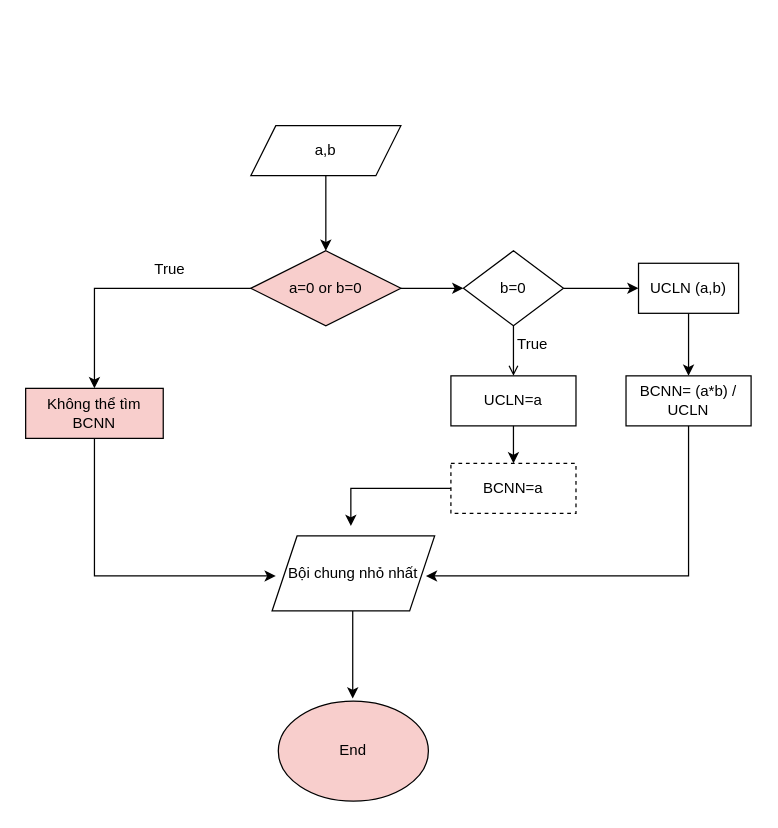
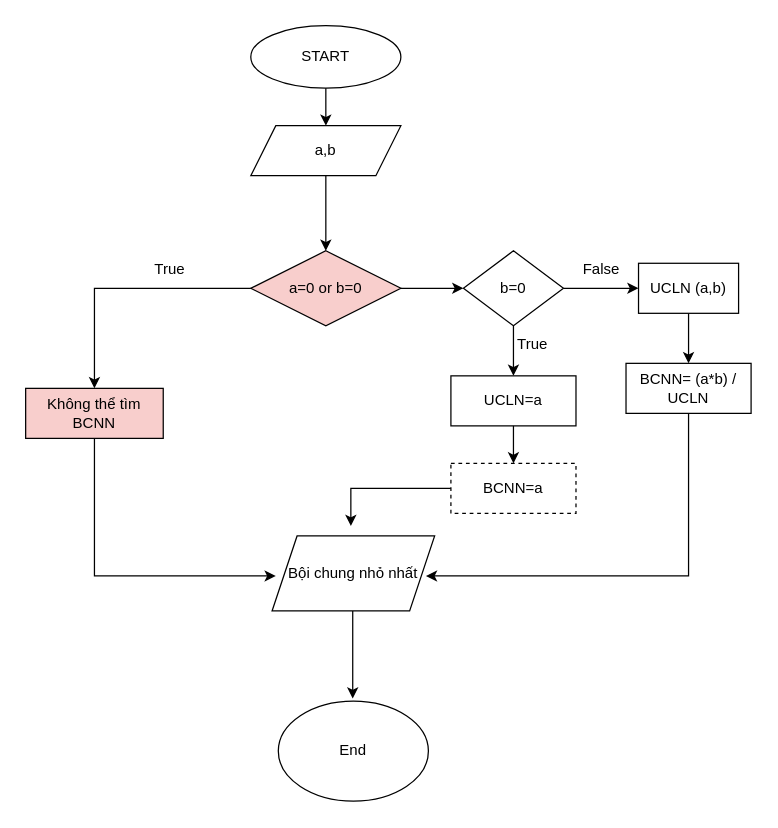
  <mxCell id="0" />
  <mxCell id="1" parent="0" />
+ <mxCell id="2" value="START" style="ellipse;whiteSpace=wrap;html=1;" parent="1" vertex="1"><mxGeometry x="200" y="20" width="120" height="50" as="geometry" /></mxCell>
+ <mxCell id="3" value="" style="endArrow=classic;html=1;rounded=0;exitX=0.5;exitY=1;exitDx=0;exitDy=0;" parent="1" source="2" target="4" edge="1"><mxGeometry width="50" height="50" relative="1" as="geometry"><mxPoint x="260" y="280" as="sourcePoint" /><mxPoint x="260" y="110" as="targetPoint" /></mxGeometry></mxCell>
  <mxCell id="4" value="a,b" style="shape=parallelogram;perimeter=parallelogramPerimeter;whiteSpace=wrap;html=1;fixedSize=1;" parent="1" vertex="1"><mxGeometry x="200" y="100" width="120" height="40" as="geometry" /></mxCell>
  <mxCell id="5" style="edgeStyle=orthogonalEdgeStyle;rounded=0;orthogonalLoop=1;jettySize=auto;html=1;exitX=0;exitY=0.5;exitDx=0;exitDy=0;entryX=0.5;entryY=0;entryDx=0;entryDy=0;" parent="1" source="6" target="8" edge="1"><mxGeometry relative="1" as="geometry"><mxPoint x="260" y="280" as="targetPoint" /></mxGeometry></mxCell>
  <mxCell id="6" value="a=0 or b=0" style="rhombus;whiteSpace=wrap;html=1;fillColor=#f8cecc;" parent="1" vertex="1"><mxGeometry x="200" y="200" width="120" height="60" as="geometry" /></mxCell>
  <mxCell id="7" value="" style="endArrow=classic;html=1;rounded=0;exitX=0.5;exitY=1;exitDx=0;exitDy=0;" parent="1" source="4" target="6" edge="1"><mxGeometry width="50" height="50" relative="1" as="geometry"><mxPoint x="240" y="260" as="sourcePoint" /><mxPoint x="290" y="210" as="targetPoint" /></mxGeometry></mxCell>
  <mxCell id="8" value="Không thể tìm BCNN" style="rounded=0;whiteSpace=wrap;html=1;fillColor=#f8cecc;" parent="1" vertex="1"><mxGeometry x="20" y="310" width="110" height="40" as="geometry" /></mxCell>
  <mxCell id="9" value="True" style="text;html=1;align=center;verticalAlign=middle;resizable=0;points=[];autosize=1;strokeColor=none;fillColor=none;" parent="1" vertex="1"><mxGeometry x="110" y="200" width="50" height="30" as="geometry" /></mxCell>
  <mxCell id="10" style="edgeStyle=orthogonalEdgeStyle;rounded=0;orthogonalLoop=1;jettySize=auto;html=1;exitX=1;exitY=0.5;exitDx=0;exitDy=0;entryX=0;entryY=0.5;entryDx=0;entryDy=0;" parent="1" source="11" target="21" edge="1"><mxGeometry relative="1" as="geometry" /></mxCell>
  <mxCell id="11" value="b=0" style="rhombus;whiteSpace=wrap;html=1;" parent="1" vertex="1"><mxGeometry x="370" y="200" width="80" height="60" as="geometry" /></mxCell>
  <mxCell id="12" value="" style="endArrow=classic;html=1;rounded=0;exitX=1;exitY=0.5;exitDx=0;exitDy=0;" parent="1" source="6" edge="1"><mxGeometry width="50" height="50" relative="1" as="geometry"><mxPoint x="260" y="280" as="sourcePoint" /><mxPoint x="370" y="230" as="targetPoint" /></mxGeometry></mxCell>
- <mxCell id="13" value="" style="endArrow=open;html=1;rounded=0;exitX=0.5;exitY=1;exitDx=0;exitDy=0;" parent="1" source="11" target="14" edge="1"><mxGeometry width="50" height="50" relative="1" as="geometry"><mxPoint x="260" y="280" as="sourcePoint" /><mxPoint x="480" y="230" as="targetPoint" /></mxGeometry></mxCell>
+ <mxCell id="13" value="" style="endArrow=classic;html=1;rounded=0;exitX=0.5;exitY=1;exitDx=0;exitDy=0;" parent="1" source="11" target="14" edge="1"><mxGeometry width="50" height="50" relative="1" as="geometry"><mxPoint x="260" y="280" as="sourcePoint" /><mxPoint x="480" y="230" as="targetPoint" /></mxGeometry></mxCell>
  <mxCell id="14" value="UCLN=a" style="rounded=0;whiteSpace=wrap;html=1;" parent="1" vertex="1"><mxGeometry x="360" y="300" width="100" height="40" as="geometry" /></mxCell>
  <mxCell id="15" value="BCNN=a" style="rounded=0;whiteSpace=wrap;html=1;dashed=1;" parent="1" vertex="1"><mxGeometry x="360" y="370" width="100" height="40" as="geometry" /></mxCell>
  <mxCell id="16" value="" style="endArrow=classic;html=1;rounded=0;exitX=0;exitY=0.5;exitDx=0;exitDy=0;" parent="1" source="15" edge="1"><mxGeometry width="50" height="50" relative="1" as="geometry"><mxPoint x="470" y="420" as="sourcePoint" /><mxPoint x="280" y="420" as="targetPoint" /><Array as="points"><mxPoint x="280" y="390" /></Array></mxGeometry></mxCell>
  <mxCell id="17" value="" style="endArrow=classic;html=1;rounded=0;entryX=0;entryY=0.5;entryDx=0;entryDy=0;exitX=0.5;exitY=1;exitDx=0;exitDy=0;" parent="1" source="8" edge="1"><mxGeometry width="50" height="50" relative="1" as="geometry"><mxPoint x="60" y="410" as="sourcePoint" /><mxPoint x="220" y="460" as="targetPoint" /><Array as="points"><mxPoint x="75" y="460" /></Array></mxGeometry></mxCell>
  <mxCell id="18" value="" style="endArrow=classic;html=1;rounded=0;entryX=0.5;entryY=0;entryDx=0;entryDy=0;exitX=0.5;exitY=1;exitDx=0;exitDy=0;" parent="1" source="14" target="15" edge="1"><mxGeometry width="50" height="50" relative="1" as="geometry"><mxPoint x="500" y="350" as="sourcePoint" /><mxPoint x="550" y="300" as="targetPoint" /></mxGeometry></mxCell>
  <mxCell id="19" value="True" style="text;html=1;align=center;verticalAlign=middle;resizable=0;points=[];autosize=1;strokeColor=none;fillColor=none;" parent="1" vertex="1"><mxGeometry x="400" y="260" width="50" height="30" as="geometry" /></mxCell>
  <mxCell id="20" style="edgeStyle=orthogonalEdgeStyle;rounded=0;orthogonalLoop=1;jettySize=auto;html=1;exitX=0.5;exitY=1;exitDx=0;exitDy=0;entryX=0.5;entryY=0;entryDx=0;entryDy=0;" parent="1" source="21" target="23" edge="1"><mxGeometry relative="1" as="geometry" /></mxCell>
  <mxCell id="21" value="UCLN (a,b)" style="rounded=0;whiteSpace=wrap;html=1;" parent="1" vertex="1"><mxGeometry x="510" y="210" width="80" height="40" as="geometry" /></mxCell>
- <mxCell id="23" value="BCNN= (a*b) / UCLN" style="rounded=0;whiteSpace=wrap;html=1;" parent="1" vertex="1"><mxGeometry x="500" y="300" width="100" height="40" as="geometry" /></mxCell>
+ <mxCell id="22" value="False" style="text;html=1;align=center;verticalAlign=middle;resizable=0;points=[];autosize=1;strokeColor=none;fillColor=none;" parent="1" vertex="1"><mxGeometry x="455" y="200" width="50" height="30" as="geometry" /></mxCell>
+ <mxCell id="23" value="BCNN= (a*b) / UCLN" style="rounded=0;whiteSpace=wrap;html=1;" parent="1" vertex="1"><mxGeometry x="500" y="290" width="100" height="40" as="geometry" /></mxCell>
  <mxCell id="24" value="" style="endArrow=classic;html=1;rounded=0;exitX=0.5;exitY=1;exitDx=0;exitDy=0;" parent="1" source="23" edge="1"><mxGeometry width="50" height="50" relative="1" as="geometry"><mxPoint x="540" y="450" as="sourcePoint" /><mxPoint x="340" y="460" as="targetPoint" /><Array as="points"><mxPoint x="550" y="460" /></Array></mxGeometry></mxCell>
  <mxCell id="25" value="Bội chung nhỏ nhất" style="shape=parallelogram;perimeter=parallelogramPerimeter;whiteSpace=wrap;html=1;fixedSize=1;" vertex="1" parent="1"><mxGeometry x="217" y="428" width="130" height="60" as="geometry" /></mxCell>
- <mxCell id="26" value="End&lt;br&gt;" style="ellipse;whiteSpace=wrap;html=1;fillColor=#f8cecc;" vertex="1" parent="1"><mxGeometry x="222" y="560" width="120" height="80" as="geometry" /></mxCell>
+ <mxCell id="26" value="End&lt;br&gt;" style="ellipse;whiteSpace=wrap;html=1;" vertex="1" parent="1"><mxGeometry x="222" y="560" width="120" height="80" as="geometry" /></mxCell>
  <mxCell id="27" value="" style="endArrow=classic;html=1;rounded=0;" edge="1" parent="1"><mxGeometry width="50" height="50" relative="1" as="geometry"><mxPoint x="281.5" y="488" as="sourcePoint" /><mxPoint x="281.5" y="558" as="targetPoint" /></mxGeometry></mxCell>
